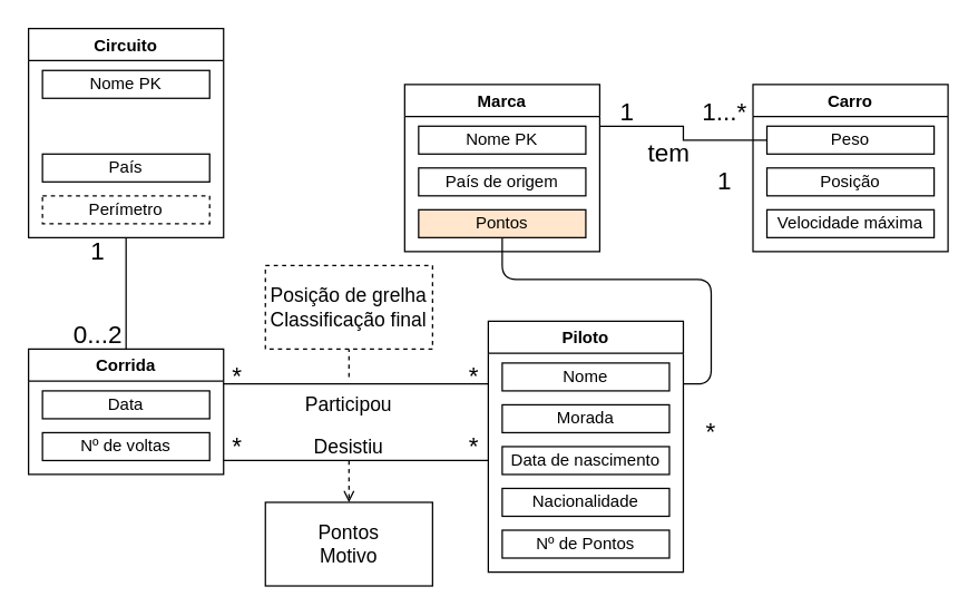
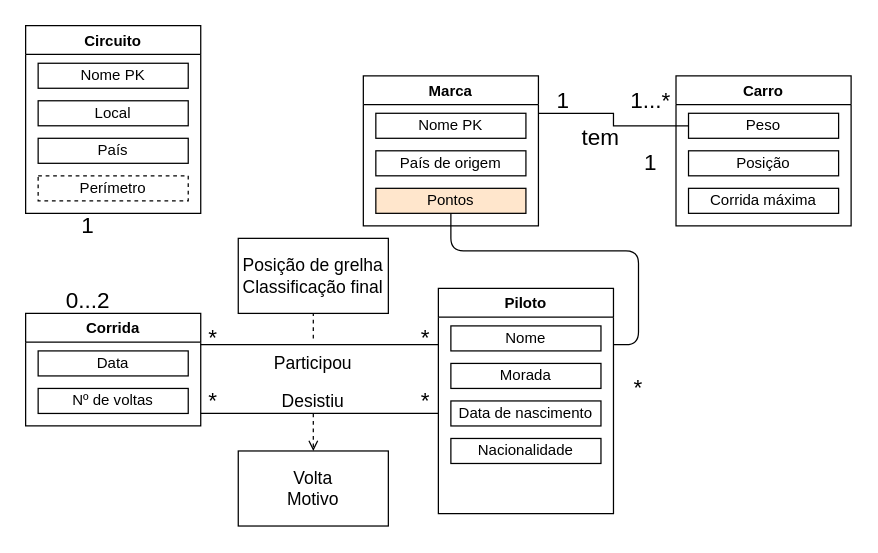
  <mxCell id="0" />
  <mxCell id="1" parent="0" />
  <mxCell id="2" style="edgeStyle=orthogonalEdgeStyle;rounded=0;orthogonalLoop=1;jettySize=auto;html=1;exitX=1;exitY=0.25;exitDx=0;exitDy=0;endArrow=none;endFill=0;" edge="1" parent="1" source="3" target="9"><mxGeometry relative="1" as="geometry"><mxPoint x="540" y="98" as="targetPoint" /></mxGeometry></mxCell>
  <mxCell id="3" value="Marca" style="swimlane;" vertex="1" parent="1"><mxGeometry x="290" y="60" width="140" height="120" as="geometry" /></mxCell>
  <mxCell id="4" value="Nome PK" style="rounded=0;whiteSpace=wrap;html=1;" vertex="1" parent="3"><mxGeometry x="10" y="30" width="120" height="20" as="geometry" /></mxCell>
  <mxCell id="5" value="País de origem" style="rounded=0;whiteSpace=wrap;html=1;" vertex="1" parent="3"><mxGeometry x="10" y="60" width="120" height="20" as="geometry" /></mxCell>
  <mxCell id="6" value="Pontos" style="rounded=0;whiteSpace=wrap;html=1;fillColor=#ffe6cc;" vertex="1" parent="3"><mxGeometry x="10" y="90" width="120" height="20" as="geometry" /></mxCell>
  <mxCell id="7" value="Carro" style="swimlane;" vertex="1" parent="1"><mxGeometry x="540" y="60" width="140" height="120" as="geometry" /></mxCell>
- <mxCell id="8" value="Velocidade máxima" style="rounded=0;whiteSpace=wrap;html=1;" vertex="1" parent="7"><mxGeometry x="10" y="90" width="120" height="20" as="geometry" /></mxCell>
+ <mxCell id="8" value="Corrida máxima" style="rounded=0;whiteSpace=wrap;html=1;" vertex="1" parent="7"><mxGeometry x="10" y="90" width="120" height="20" as="geometry" /></mxCell>
  <mxCell id="9" value="Peso" style="rounded=0;whiteSpace=wrap;html=1;" vertex="1" parent="7"><mxGeometry x="10" y="30" width="120" height="20" as="geometry" /></mxCell>
  <mxCell id="10" value="Posição" style="rounded=0;whiteSpace=wrap;html=1;" vertex="1" parent="7"><mxGeometry x="10" y="60" width="120" height="20" as="geometry" /></mxCell>
  <mxCell id="11" value="&lt;font style=&quot;font-size: 18px&quot;&gt;1...*&lt;/font&gt;" style="text;html=1;strokeColor=none;fillColor=none;align=center;verticalAlign=middle;whiteSpace=wrap;rounded=0;fontSize=18;" vertex="1" parent="1"><mxGeometry x="510" y="70" width="20" height="20" as="geometry" /></mxCell>
  <mxCell id="12" value="&lt;font style=&quot;font-size: 18px;&quot;&gt;1&lt;/font&gt;" style="text;html=1;strokeColor=none;fillColor=none;align=center;verticalAlign=middle;whiteSpace=wrap;rounded=0;fontSize=18;" vertex="1" parent="1"><mxGeometry x="440" y="70" width="20" height="20" as="geometry" /></mxCell>
  <mxCell id="13" style="edgeStyle=orthogonalEdgeStyle;orthogonalLoop=1;jettySize=auto;html=1;exitX=1;exitY=0.25;exitDx=0;exitDy=0;fontSize=18;strokeColor=default;rounded=1;endArrow=none;endFill=0;" edge="1" parent="1" source="15" target="6"><mxGeometry relative="1" as="geometry" /></mxCell>
  <mxCell id="14" style="edgeStyle=orthogonalEdgeStyle;rounded=0;orthogonalLoop=1;jettySize=auto;html=1;exitX=0;exitY=0.25;exitDx=0;exitDy=0;fontSize=14;endArrow=none;endFill=0;" edge="1" parent="1" source="15"><mxGeometry relative="1" as="geometry"><mxPoint x="160" y="275" as="targetPoint" /></mxGeometry></mxCell>
  <mxCell id="15" value="Piloto" style="swimlane;" vertex="1" parent="1"><mxGeometry x="350" y="230" width="140" height="180" as="geometry" /></mxCell>
  <mxCell id="16" value="Morada" style="rounded=0;whiteSpace=wrap;html=1;" vertex="1" parent="15"><mxGeometry x="10" y="60" width="120" height="20" as="geometry" /></mxCell>
  <mxCell id="17" value="Nome" style="rounded=0;whiteSpace=wrap;html=1;" vertex="1" parent="15"><mxGeometry x="10" y="30" width="120" height="20" as="geometry" /></mxCell>
  <mxCell id="18" value="Nacionalidade" style="rounded=0;whiteSpace=wrap;html=1;" vertex="1" parent="15"><mxGeometry x="10" y="120" width="120" height="20" as="geometry" /></mxCell>
  <mxCell id="19" value="Data de nascimento" style="rounded=0;whiteSpace=wrap;html=1;" vertex="1" parent="15"><mxGeometry x="10" y="90" width="120" height="20" as="geometry" /></mxCell>
- <mxCell id="20" value="Nº de Pontos" style="rounded=0;whiteSpace=wrap;html=1;" vertex="1" parent="15"><mxGeometry x="10" y="150" width="120" height="20" as="geometry" /></mxCell>
  <mxCell id="21" value="1" style="text;html=1;strokeColor=none;fillColor=none;align=center;verticalAlign=middle;whiteSpace=wrap;rounded=0;fontSize=18;" vertex="1" parent="1"><mxGeometry x="510" y="120" width="20" height="20" as="geometry" /></mxCell>
- <mxCell id="22" style="edgeStyle=orthogonalEdgeStyle;rounded=1;orthogonalLoop=1;jettySize=auto;html=1;exitX=0.5;exitY=0;exitDx=0;exitDy=0;entryX=0.5;entryY=1;entryDx=0;entryDy=0;fontSize=14;endArrow=none;endFill=0;strokeColor=default;" edge="1" parent="1" source="23" target="40"><mxGeometry relative="1" as="geometry" /></mxCell>
  <mxCell id="23" value="Corrida" style="swimlane;" vertex="1" parent="1"><mxGeometry x="20" y="250" width="140" height="90" as="geometry" /></mxCell>
  <mxCell id="24" value="Nº de voltas" style="rounded=0;whiteSpace=wrap;html=1;" vertex="1" parent="23"><mxGeometry x="10" y="60" width="120" height="20" as="geometry" /></mxCell>
  <mxCell id="25" value="Data" style="rounded=0;whiteSpace=wrap;html=1;" vertex="1" parent="23"><mxGeometry x="10" y="30" width="120" height="20" as="geometry" /></mxCell>
  <mxCell id="26" value="&lt;font style=&quot;font-size: 18px&quot;&gt;tem&lt;/font&gt;" style="text;html=1;strokeColor=none;fillColor=none;align=center;verticalAlign=middle;whiteSpace=wrap;rounded=0;fontSize=18;" vertex="1" parent="1"><mxGeometry x="470" y="100" width="20" height="20" as="geometry" /></mxCell>
- <mxCell id="27" value="Posição de grelha&lt;br style=&quot;font-size: 14px;&quot;&gt;Classificação final" style="rounded=0;whiteSpace=wrap;html=1;fontSize=14;dashed=1;" vertex="1" parent="1"><mxGeometry x="190" y="190" width="120" height="60" as="geometry" /></mxCell>
+ <mxCell id="27" value="Posição de grelha&lt;br style=&quot;font-size: 14px;&quot;&gt;Classificação final" style="rounded=0;whiteSpace=wrap;html=1;fontSize=14;" vertex="1" parent="1"><mxGeometry x="190" y="190" width="120" height="60" as="geometry" /></mxCell>
  <mxCell id="28" value="" style="endArrow=none;dashed=1;html=1;rounded=0;fontSize=14;entryX=0.5;entryY=1;entryDx=0;entryDy=0;" edge="1" parent="1" target="27"><mxGeometry width="50" height="50" relative="1" as="geometry"><mxPoint x="250" y="270" as="sourcePoint" /><mxPoint x="260" y="210" as="targetPoint" /></mxGeometry></mxCell>
  <mxCell id="29" style="edgeStyle=orthogonalEdgeStyle;rounded=0;orthogonalLoop=1;jettySize=auto;html=1;fontSize=14;endArrow=none;endFill=0;" edge="1" parent="1"><mxGeometry relative="1" as="geometry"><mxPoint x="160" y="330" as="targetPoint" /><mxPoint x="350" y="330" as="sourcePoint" /></mxGeometry></mxCell>
- <mxCell id="30" value="Pontos&lt;br&gt;Motivo" style="rounded=0;whiteSpace=wrap;html=1;fontSize=14;" vertex="1" parent="1"><mxGeometry x="190" y="360" width="120" height="60" as="geometry" /></mxCell>
+ <mxCell id="30" value="Volta&lt;br&gt;Motivo" style="rounded=0;whiteSpace=wrap;html=1;fontSize=14;" vertex="1" parent="1"><mxGeometry x="190" y="360" width="120" height="60" as="geometry" /></mxCell>
  <mxCell id="31" value="" style="endArrow=open;dashed=1;html=1;rounded=0;fontSize=14;startArrow=none;" edge="1" parent="1" target="30" source="32"><mxGeometry width="50" height="50" relative="1" as="geometry"><mxPoint x="250" y="330" as="sourcePoint" /><mxPoint x="260" y="380" as="targetPoint" /></mxGeometry></mxCell>
  <mxCell id="32" value="Desistiu" style="text;html=1;strokeColor=none;fillColor=none;align=center;verticalAlign=middle;whiteSpace=wrap;rounded=0;fontSize=14;" vertex="1" parent="1"><mxGeometry x="220" y="310" width="60" height="20" as="geometry" /></mxCell>
  <mxCell id="33" value="" style="endArrow=none;dashed=1;html=1;rounded=0;fontSize=14;" edge="1" parent="1" target="32"><mxGeometry width="50" height="50" relative="1" as="geometry"><mxPoint x="250" y="330" as="sourcePoint" /><mxPoint x="250" y="360" as="targetPoint" /></mxGeometry></mxCell>
  <mxCell id="34" value="Participou" style="text;html=1;strokeColor=none;fillColor=none;align=center;verticalAlign=middle;whiteSpace=wrap;rounded=0;fontSize=14;" vertex="1" parent="1"><mxGeometry x="220" y="280" width="60" height="20" as="geometry" /></mxCell>
  <mxCell id="35" value="&lt;font style=&quot;font-size: 18px&quot;&gt;*&lt;/font&gt;" style="text;html=1;strokeColor=none;fillColor=none;align=center;verticalAlign=middle;whiteSpace=wrap;rounded=0;fontSize=18;" vertex="1" parent="1"><mxGeometry x="160" y="310" width="20" height="20" as="geometry" /></mxCell>
  <mxCell id="36" value="&lt;font style=&quot;font-size: 18px&quot;&gt;*&lt;/font&gt;" style="text;html=1;strokeColor=none;fillColor=none;align=center;verticalAlign=middle;whiteSpace=wrap;rounded=0;fontSize=18;" vertex="1" parent="1"><mxGeometry x="500" y="300" width="20" height="20" as="geometry" /></mxCell>
  <mxCell id="37" value="&lt;font style=&quot;font-size: 18px&quot;&gt;*&lt;/font&gt;" style="text;html=1;strokeColor=none;fillColor=none;align=center;verticalAlign=middle;whiteSpace=wrap;rounded=0;fontSize=18;" vertex="1" parent="1"><mxGeometry x="160" y="260" width="20" height="20" as="geometry" /></mxCell>
  <mxCell id="38" value="&lt;font style=&quot;font-size: 18px&quot;&gt;*&lt;/font&gt;" style="text;html=1;strokeColor=none;fillColor=none;align=center;verticalAlign=middle;whiteSpace=wrap;rounded=0;fontSize=18;" vertex="1" parent="1"><mxGeometry x="330" y="260" width="20" height="20" as="geometry" /></mxCell>
  <mxCell id="39" value="&lt;font style=&quot;font-size: 18px&quot;&gt;*&lt;/font&gt;" style="text;html=1;strokeColor=none;fillColor=none;align=center;verticalAlign=middle;whiteSpace=wrap;rounded=0;fontSize=18;" vertex="1" parent="1"><mxGeometry x="330" y="310" width="20" height="20" as="geometry" /></mxCell>
  <mxCell id="40" value="Circuito" style="swimlane;" vertex="1" parent="1"><mxGeometry x="20" y="20" width="140" height="150" as="geometry" /></mxCell>
+ <mxCell id="41" value="Local" style="rounded=0;whiteSpace=wrap;html=1;" vertex="1" parent="40"><mxGeometry x="10" y="60" width="120" height="20" as="geometry" /></mxCell>
  <mxCell id="42" value="Nome PK" style="rounded=0;whiteSpace=wrap;html=1;" vertex="1" parent="40"><mxGeometry x="10" y="30" width="120" height="20" as="geometry" /></mxCell>
  <mxCell id="43" value="Perímetro" style="rounded=0;whiteSpace=wrap;html=1;dashed=1;" vertex="1" parent="40"><mxGeometry x="10" y="120" width="120" height="20" as="geometry" /></mxCell>
  <mxCell id="44" value="País" style="rounded=0;whiteSpace=wrap;html=1;" vertex="1" parent="40"><mxGeometry x="10" y="90" width="120" height="20" as="geometry" /></mxCell>
  <mxCell id="45" value="&lt;font style=&quot;font-size: 18px&quot;&gt;0...2&lt;/font&gt;" style="text;html=1;strokeColor=none;fillColor=none;align=center;verticalAlign=middle;whiteSpace=wrap;rounded=0;fontSize=18;" vertex="1" parent="1"><mxGeometry x="60" y="230" width="20" height="20" as="geometry" /></mxCell>
  <mxCell id="46" value="&lt;font style=&quot;font-size: 18px&quot;&gt;1&lt;/font&gt;" style="text;html=1;strokeColor=none;fillColor=none;align=center;verticalAlign=middle;whiteSpace=wrap;rounded=0;fontSize=18;" vertex="1" parent="1"><mxGeometry x="60" y="170" width="20" height="20" as="geometry" /></mxCell>
